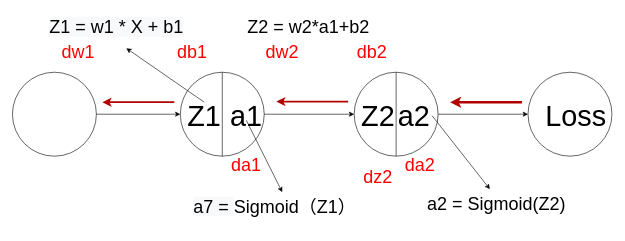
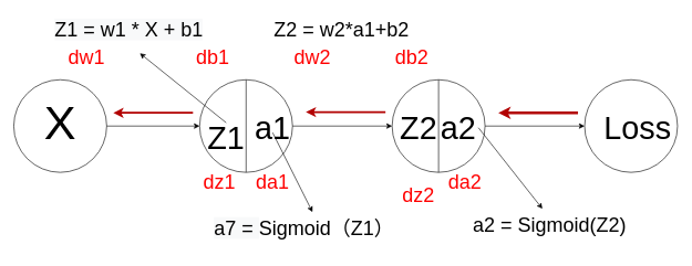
  <mxCell id="0" />
  <mxCell id="1" parent="0" />
  <mxCell id="2" value="" style="ellipse;whiteSpace=wrap;html=1;aspect=fixed;" vertex="1" parent="1"><mxGeometry x="20" y="120" width="140" height="140" as="geometry" /></mxCell>
  <mxCell id="3" value="" style="ellipse;whiteSpace=wrap;html=1;aspect=fixed;" vertex="1" parent="1"><mxGeometry x="300" y="120" width="140" height="140" as="geometry" /></mxCell>
  <mxCell id="4" value="" style="endArrow=none;html=1;rounded=0;entryX=0.5;entryY=0;entryDx=0;entryDy=0;exitX=0.5;exitY=1;exitDx=0;exitDy=0;" edge="1" parent="1" source="3" target="3"><mxGeometry width="50" height="50" relative="1" as="geometry"><mxPoint x="430" y="290" as="sourcePoint" /><mxPoint x="480" y="240" as="targetPoint" /></mxGeometry></mxCell>
  <mxCell id="5" value="" style="ellipse;whiteSpace=wrap;html=1;aspect=fixed;" vertex="1" parent="1"><mxGeometry x="590" y="120" width="140" height="140" as="geometry" /></mxCell>
  <mxCell id="6" value="" style="endArrow=none;html=1;rounded=0;entryX=0.5;entryY=0;entryDx=0;entryDy=0;exitX=0.5;exitY=1;exitDx=0;exitDy=0;" edge="1" parent="1" source="5" target="5"><mxGeometry width="50" height="50" relative="1" as="geometry"><mxPoint x="950" y="280" as="sourcePoint" /><mxPoint x="1000" y="230" as="targetPoint" /></mxGeometry></mxCell>
  <mxCell id="7" value="" style="endArrow=classic;html=1;rounded=0;exitX=1;exitY=0.5;exitDx=0;exitDy=0;entryX=0;entryY=0.5;entryDx=0;entryDy=0;" edge="1" parent="1" source="2" target="3"><mxGeometry width="50" height="50" relative="1" as="geometry"><mxPoint x="420" y="280" as="sourcePoint" /><mxPoint x="470" y="230" as="targetPoint" /></mxGeometry></mxCell>
  <mxCell id="8" value="" style="endArrow=classic;html=1;rounded=0;entryX=0;entryY=0.5;entryDx=0;entryDy=0;exitX=1;exitY=0.5;exitDx=0;exitDy=0;" edge="1" parent="1" source="3" target="5"><mxGeometry width="50" height="50" relative="1" as="geometry"><mxPoint x="420" y="280" as="sourcePoint" /><mxPoint x="470" y="230" as="targetPoint" /></mxGeometry></mxCell>
- <mxCell id="10" value="&lt;font style=&quot;font-size: 48px;&quot;&gt;Z1&lt;/font&gt;" style="text;html=1;strokeColor=none;fillColor=none;align=center;verticalAlign=middle;whiteSpace=wrap;rounded=0;fontSize=72;" vertex="1" parent="1"><mxGeometry x="310" y="170" width="60" height="30" as="geometry" /></mxCell>
+ <mxCell id="9" value="&lt;font style=&quot;font-size: 72px;&quot;&gt;X&lt;/font&gt;" style="text;html=1;strokeColor=none;fillColor=none;align=center;verticalAlign=middle;whiteSpace=wrap;rounded=0;" vertex="1" parent="1"><mxGeometry x="60" y="170" width="60" height="30" as="geometry" /></mxCell>
+ <mxCell id="10" value="&lt;font style=&quot;font-size: 48px;&quot;&gt;Z1&lt;/font&gt;" style="text;html=1;strokeColor=none;fillColor=none;align=center;verticalAlign=middle;whiteSpace=wrap;rounded=0;fontSize=72;" vertex="1" parent="1"><mxGeometry x="310" y="185" width="60" height="30" as="geometry" /></mxCell>
  <mxCell id="11" value="&lt;font style=&quot;font-size: 48px;&quot;&gt;a1&lt;/font&gt;" style="text;html=1;strokeColor=none;fillColor=none;align=center;verticalAlign=middle;whiteSpace=wrap;rounded=0;fontSize=72;" vertex="1" parent="1"><mxGeometry x="380" y="170" width="60" height="30" as="geometry" /></mxCell>
  <mxCell id="12" value="&lt;font style=&quot;font-size: 48px;&quot;&gt;a2&lt;/font&gt;" style="text;html=1;strokeColor=none;fillColor=none;align=center;verticalAlign=middle;whiteSpace=wrap;rounded=0;fontSize=72;" vertex="1" parent="1"><mxGeometry x="660" y="170" width="60" height="30" as="geometry" /></mxCell>
  <mxCell id="13" value="&lt;font style=&quot;font-size: 48px;&quot;&gt;Z2&lt;/font&gt;" style="text;html=1;strokeColor=none;fillColor=none;align=center;verticalAlign=middle;whiteSpace=wrap;rounded=0;fontSize=72;" vertex="1" parent="1"><mxGeometry x="600" y="170" width="60" height="30" as="geometry" /></mxCell>
  <mxCell id="14" value="&lt;span style=&quot;color: rgb(0, 0, 0); font-family: Helvetica; font-size: 30px; font-style: normal; font-variant-ligatures: normal; font-variant-caps: normal; font-weight: 400; letter-spacing: normal; orphans: 2; text-align: left; text-indent: 0px; text-transform: none; widows: 2; word-spacing: 0px; -webkit-text-stroke-width: 0px; background-color: rgb(248, 249, 250); text-decoration-thickness: initial; text-decoration-style: initial; text-decoration-color: initial; float: none; display: inline !important;&quot;&gt;Z1 = w1 * X + b1&lt;/span&gt;" style="text;whiteSpace=wrap;html=1;fontSize=30;fontColor=#000000;" vertex="1" parent="1"><mxGeometry x="80" y="20" width="260" height="60" as="geometry" /></mxCell>
  <mxCell id="15" value="&lt;font style=&quot;color: rgb(0, 0, 0); font-family: Helvetica; font-style: normal; font-variant-ligatures: normal; font-variant-caps: normal; font-weight: 400; letter-spacing: normal; orphans: 2; text-align: left; text-indent: 0px; text-transform: none; widows: 2; word-spacing: 0px; -webkit-text-stroke-width: 0px; background-color: rgb(248, 249, 250); text-decoration-thickness: initial; text-decoration-style: initial; text-decoration-color: initial; font-size: 30px;&quot;&gt;a7 =&amp;nbsp;&lt;/font&gt;&lt;span style=&quot;color: rgb(0, 0, 0); font-style: normal; font-variant-ligatures: normal; font-variant-caps: normal; font-weight: 400; letter-spacing: normal; orphans: 2; text-align: left; text-indent: 0px; text-transform: none; widows: 2; word-spacing: 0px; -webkit-text-stroke-width: 0px; text-decoration-thickness: initial; text-decoration-style: initial; text-decoration-color: initial; font-family: Arial, sans-serif; background-color: rgb(255, 255, 255); font-size: 30px;&quot;&gt;&lt;font style=&quot;font-size: 30px;&quot;&gt;Sigmoid（Z1）&lt;/font&gt;&lt;/span&gt;" style="text;whiteSpace=wrap;html=1;fontSize=30;fontColor=#000000;" vertex="1" parent="1"><mxGeometry x="320" y="320" width="300" height="60" as="geometry" /></mxCell>
  <mxCell id="16" value="&lt;span style=&quot;color: rgb(0, 0, 0); font-family: Arial, sans-serif; font-size: 30px; font-style: normal; font-variant-ligatures: normal; font-variant-caps: normal; font-weight: 400; letter-spacing: normal; orphans: 2; text-align: left; text-indent: 0px; text-transform: none; widows: 2; word-spacing: 0px; -webkit-text-stroke-width: 0px; background-color: rgb(255, 255, 255); text-decoration-thickness: initial; text-decoration-style: initial; text-decoration-color: initial; float: none; display: inline !important;&quot;&gt;Z2 = w2*a1+b2&lt;/span&gt;" style="text;whiteSpace=wrap;html=1;fontSize=30;fontColor=#000000;" vertex="1" parent="1"><mxGeometry x="410" y="20" width="240" height="60" as="geometry" /></mxCell>
  <mxCell id="17" value="&lt;span style=&quot;color: rgb(0, 0, 0); font-family: Arial, sans-serif; font-size: 30px; font-style: normal; font-variant-ligatures: normal; font-variant-caps: normal; font-weight: 400; letter-spacing: normal; orphans: 2; text-align: left; text-indent: 0px; text-transform: none; widows: 2; word-spacing: 0px; -webkit-text-stroke-width: 0px; background-color: rgb(255, 255, 255); text-decoration-thickness: initial; text-decoration-style: initial; text-decoration-color: initial; float: none; display: inline !important;&quot;&gt;a2 = Sigmoid(Z2)&lt;/span&gt;" style="text;whiteSpace=wrap;html=1;fontSize=30;fontColor=#000000;" vertex="1" parent="1"><mxGeometry x="710" y="315" width="260" height="60" as="geometry" /></mxCell>
  <mxCell id="18" value="" style="endArrow=classic;html=1;rounded=0;fontSize=30;fontColor=#000000;entryX=0.5;entryY=1;entryDx=0;entryDy=0;exitX=0.5;exitY=0;exitDx=0;exitDy=0;" edge="1" parent="1" source="10" target="14"><mxGeometry width="50" height="50" relative="1" as="geometry"><mxPoint x="410" y="340" as="sourcePoint" /><mxPoint x="460" y="290" as="targetPoint" /></mxGeometry></mxCell>
  <mxCell id="19" value="" style="endArrow=classic;html=1;rounded=0;fontSize=30;fontColor=#000000;entryX=0.5;entryY=0;entryDx=0;entryDy=0;" edge="1" parent="1" target="15"><mxGeometry width="50" height="50" relative="1" as="geometry"><mxPoint x="410" y="200" as="sourcePoint" /><mxPoint x="460" y="290" as="targetPoint" /></mxGeometry></mxCell>
  <mxCell id="20" value="" style="endArrow=classic;html=1;rounded=0;fontSize=30;fontColor=#000000;exitX=1;exitY=0.75;exitDx=0;exitDy=0;" edge="1" parent="1" source="12" target="17"><mxGeometry width="50" height="50" relative="1" as="geometry"><mxPoint x="660" y="310" as="sourcePoint" /><mxPoint x="790" y="250" as="targetPoint" /></mxGeometry></mxCell>
  <mxCell id="21" value="" style="ellipse;whiteSpace=wrap;html=1;aspect=fixed;" vertex="1" parent="1"><mxGeometry x="880" y="120" width="140" height="140" as="geometry" /></mxCell>
  <mxCell id="22" value="" style="endArrow=classic;html=1;rounded=0;entryX=0;entryY=0.5;entryDx=0;entryDy=0;exitX=1;exitY=0.5;exitDx=0;exitDy=0;" edge="1" parent="1" source="5" target="21"><mxGeometry width="50" height="50" relative="1" as="geometry"><mxPoint x="830" y="80" as="sourcePoint" /><mxPoint x="880" y="30" as="targetPoint" /></mxGeometry></mxCell>
  <mxCell id="23" value="&lt;font style=&quot;font-size: 48px;&quot;&gt;Loss&lt;/font&gt;" style="text;html=1;strokeColor=none;fillColor=none;align=center;verticalAlign=middle;whiteSpace=wrap;rounded=0;fontSize=72;" vertex="1" parent="1"><mxGeometry x="930" y="170" width="60" height="30" as="geometry" /></mxCell>
  <mxCell id="24" value="" style="endArrow=classic;html=1;rounded=0;fillColor=#e51400;strokeColor=#B20000;strokeWidth=4;" edge="1" parent="1"><mxGeometry width="50" height="50" relative="1" as="geometry"><mxPoint x="870" y="170" as="sourcePoint" /><mxPoint x="750" y="170" as="targetPoint" /></mxGeometry></mxCell>
  <mxCell id="25" value="" style="endArrow=classic;html=1;rounded=0;fillColor=#e51400;strokeColor=#B20000;strokeWidth=3;" edge="1" parent="1"><mxGeometry width="50" height="50" relative="1" as="geometry"><mxPoint x="290" y="170" as="sourcePoint" /><mxPoint x="170" y="170" as="targetPoint" /></mxGeometry></mxCell>
  <mxCell id="26" value="" style="endArrow=classic;html=1;rounded=0;fillColor=#e51400;strokeColor=#B20000;strokeWidth=3;" edge="1" parent="1"><mxGeometry width="50" height="50" relative="1" as="geometry"><mxPoint x="580" y="169" as="sourcePoint" /><mxPoint x="460" y="169" as="targetPoint" /></mxGeometry></mxCell>
  <mxCell id="27" value="&lt;font style=&quot;font-size: 30px;&quot; color=&quot;#ff0000&quot;&gt;da2&lt;/font&gt;" style="text;html=1;strokeColor=none;fillColor=none;align=center;verticalAlign=middle;whiteSpace=wrap;rounded=0;" vertex="1" parent="1"><mxGeometry x="670" y="260" width="60" height="30" as="geometry" /></mxCell>
  <mxCell id="28" value="&lt;font style=&quot;font-size: 30px;&quot; color=&quot;#ff0000&quot;&gt;dz2&lt;/font&gt;" style="text;html=1;strokeColor=none;fillColor=none;align=center;verticalAlign=middle;whiteSpace=wrap;rounded=0;" vertex="1" parent="1"><mxGeometry x="600" y="280" width="60" height="30" as="geometry" /></mxCell>
  <mxCell id="29" value="&lt;font style=&quot;font-size: 30px;&quot; color=&quot;#ff0000&quot;&gt;dw2&lt;/font&gt;" style="text;html=1;strokeColor=none;fillColor=none;align=center;verticalAlign=middle;whiteSpace=wrap;rounded=0;" vertex="1" parent="1"><mxGeometry x="440" y="70" width="60" height="30" as="geometry" /></mxCell>
  <mxCell id="30" value="&lt;font style=&quot;font-size: 30px;&quot; color=&quot;#ff0000&quot;&gt;db2&lt;/font&gt;" style="text;html=1;strokeColor=none;fillColor=none;align=center;verticalAlign=middle;whiteSpace=wrap;rounded=0;" vertex="1" parent="1"><mxGeometry x="590" y="70" width="60" height="30" as="geometry" /></mxCell>
+ <mxCell id="31" value="&lt;font style=&quot;font-size: 30px;&quot; color=&quot;#ff0000&quot;&gt;dz1&lt;/font&gt;" style="text;html=1;strokeColor=none;fillColor=none;align=center;verticalAlign=middle;whiteSpace=wrap;rounded=0;" vertex="1" parent="1"><mxGeometry x="300" y="260" width="60" height="30" as="geometry" /></mxCell>
  <mxCell id="32" value="&lt;font style=&quot;font-size: 30px;&quot; color=&quot;#ff0000&quot;&gt;da1&lt;/font&gt;" style="text;html=1;strokeColor=none;fillColor=none;align=center;verticalAlign=middle;whiteSpace=wrap;rounded=0;" vertex="1" parent="1"><mxGeometry x="380" y="260" width="60" height="30" as="geometry" /></mxCell>
  <mxCell id="33" value="&lt;font style=&quot;font-size: 30px;&quot; color=&quot;#ff0000&quot;&gt;dw1&lt;/font&gt;" style="text;html=1;strokeColor=none;fillColor=none;align=center;verticalAlign=middle;whiteSpace=wrap;rounded=0;" vertex="1" parent="1"><mxGeometry x="100" y="70" width="60" height="30" as="geometry" /></mxCell>
  <mxCell id="34" value="&lt;font style=&quot;font-size: 30px;&quot; color=&quot;#ff0000&quot;&gt;db1&lt;/font&gt;" style="text;html=1;strokeColor=none;fillColor=none;align=center;verticalAlign=middle;whiteSpace=wrap;rounded=0;" vertex="1" parent="1"><mxGeometry x="290" y="70" width="60" height="30" as="geometry" /></mxCell>
